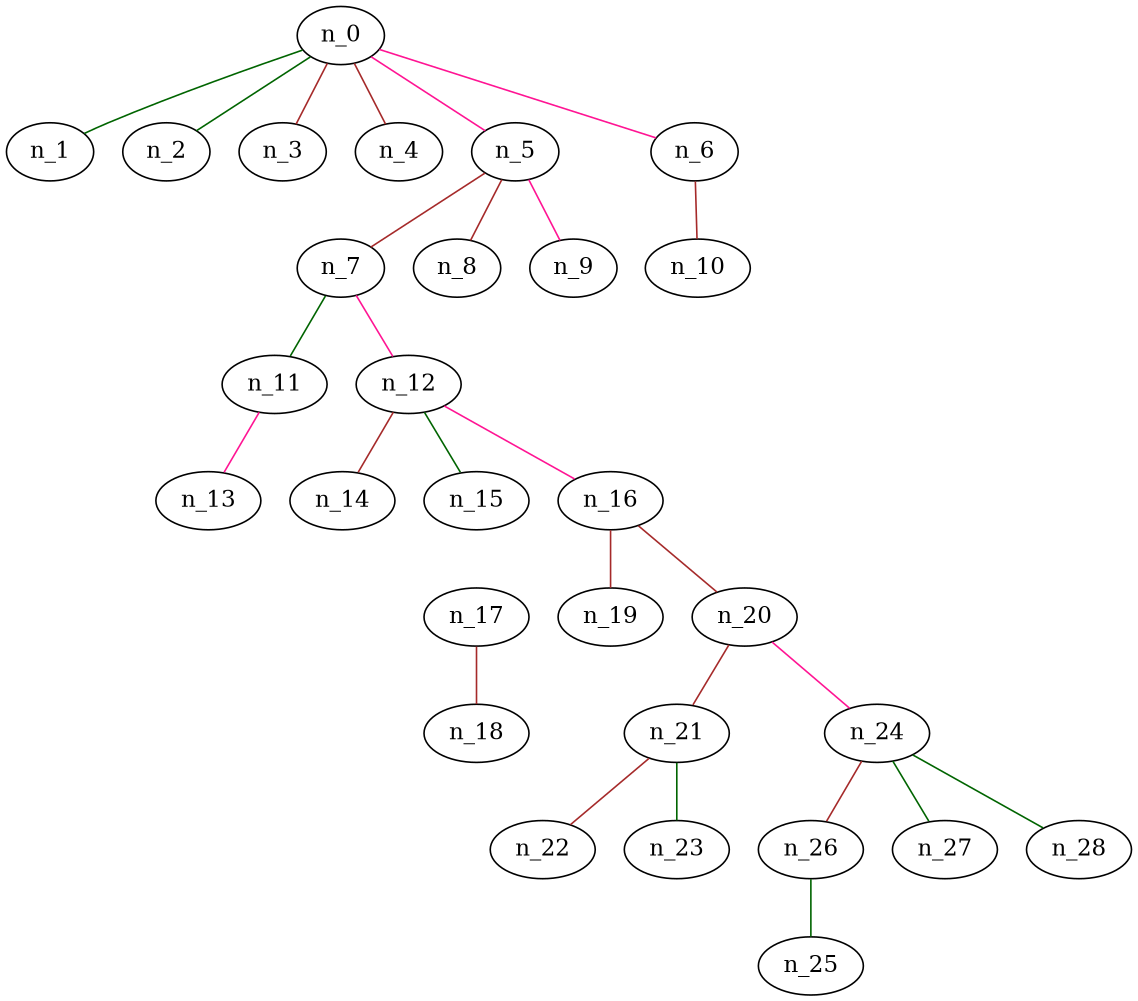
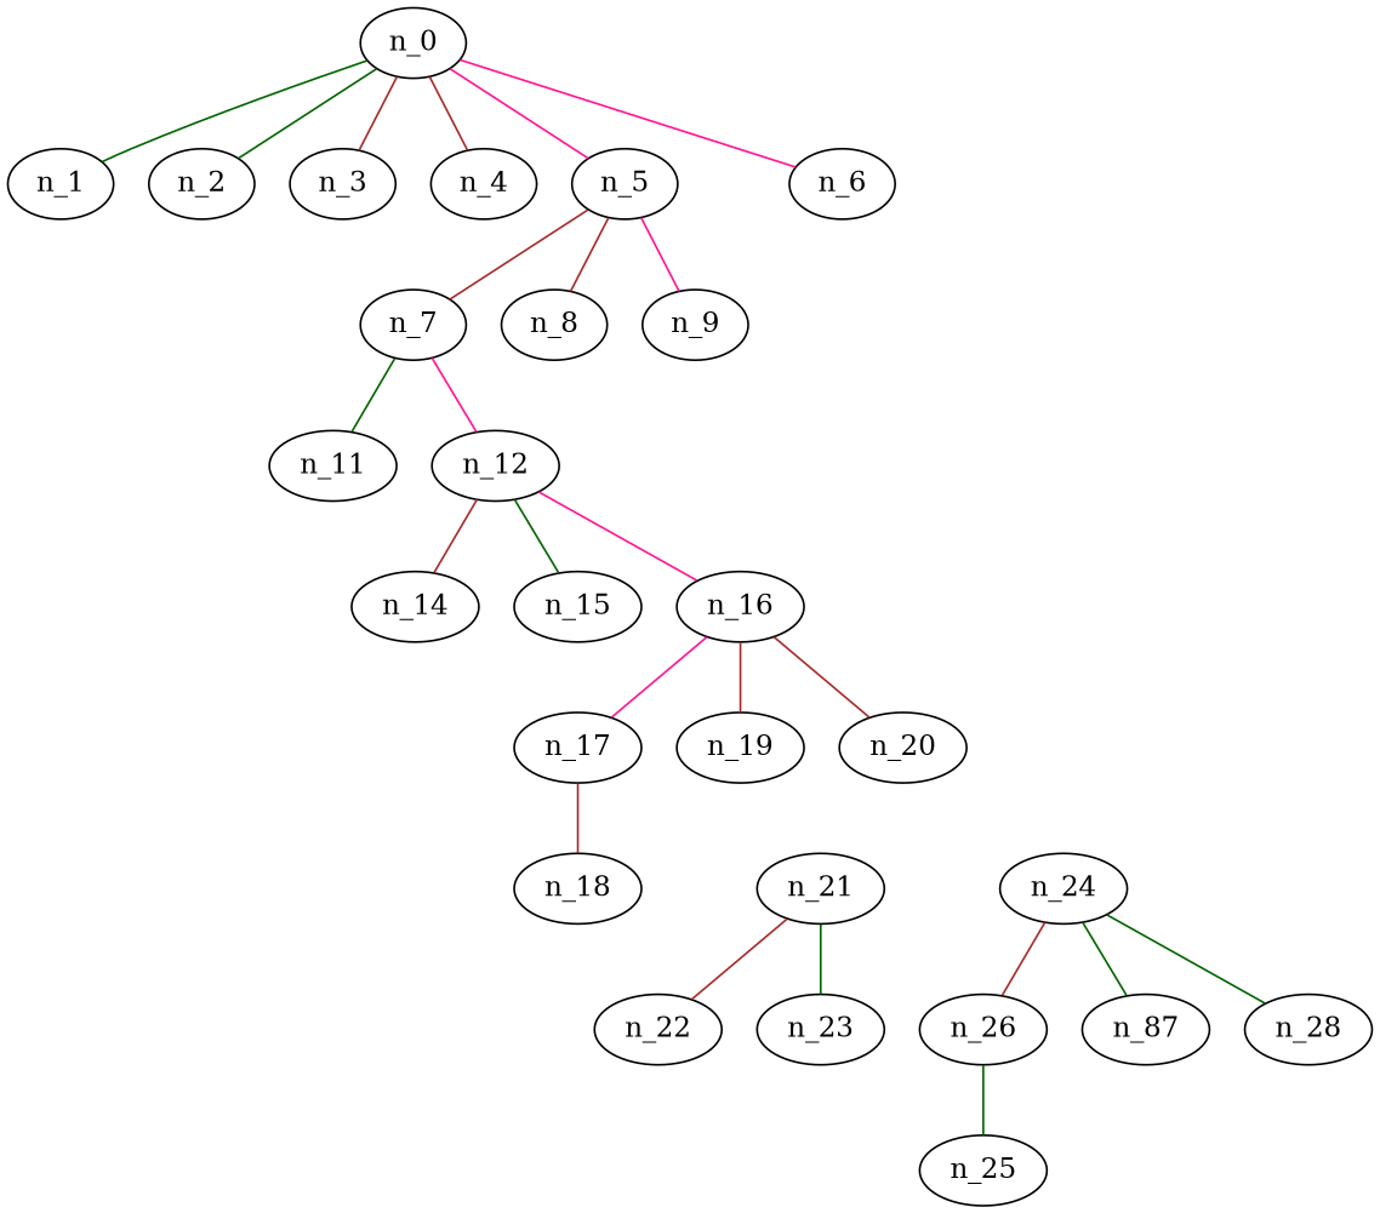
  graph {
    edge [color=brown]
    n_0
    n_1
    n_2
    n_3
    n_4
    n_5
    n_6
    n_7
    n_8
    n_9
-   n_10
    n_11
    n_12
-   n_13
    n_14
    n_15
    n_16
    n_17
    n_19
    n_20
    n_18
    n_21
    n_24
    n_22
    n_23
    n_26
-   n_27
+   n_27 [label=n_87]
    n_28
    n_25
    n_0 -- n_1 [color=darkgreen]
    n_0 -- n_2 [color=darkgreen]
    n_0 -- n_3
    n_0 -- n_4
    n_0 -- n_5 [color=deeppink]
    n_0 -- n_6 [color=deeppink]
    n_5 -- n_7
    n_5 -- n_8
    n_5 -- n_9 [color=deeppink]
-   n_6 -- n_10
    n_7 -- n_11 [color=darkgreen]
    n_7 -- n_12 [color=deeppink]
-   n_11 -- n_13 [color=deeppink]
    n_12 -- n_14
    n_12 -- n_15 [color=darkgreen]
    n_12 -- n_16 [color=deeppink]
+   n_16 -- n_17 [color=deeppink]
    n_16 -- n_19
    n_16 -- n_20
    n_17 -- n_18
-   n_20 -- n_21
-   n_20 -- n_24 [color=deeppink]
    n_21 -- n_22
    n_21 -- n_23 [color=darkgreen]
    n_24 -- n_26
    n_24 -- n_27 [color=darkgreen]
    n_24 -- n_28 [color=darkgreen]
    n_26 -- n_25 [color=darkgreen]
  }
